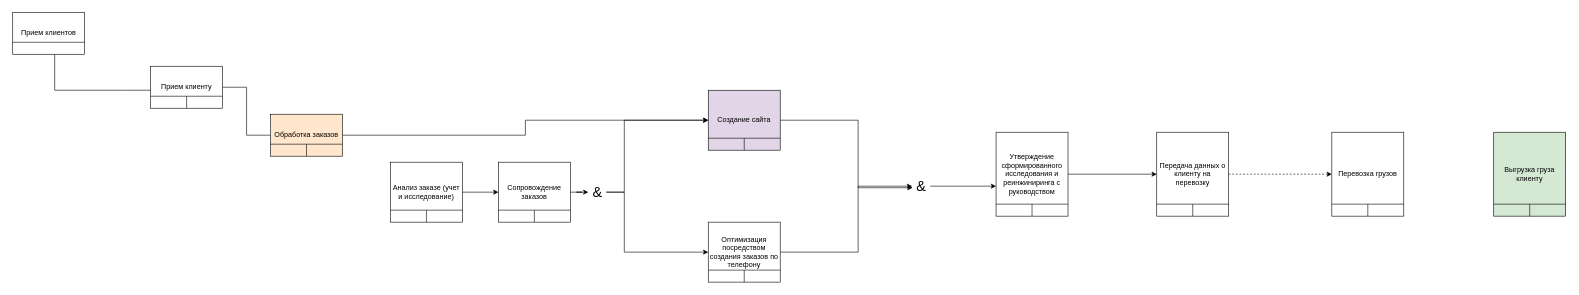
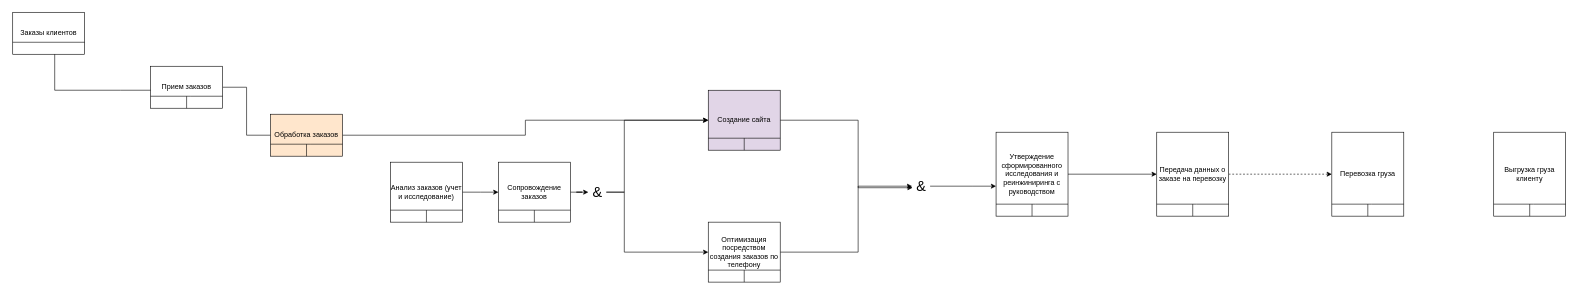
  <mxCell id="0" />
  <mxCell id="1" parent="0" />
- <mxCell id="2" value="Прием клиентов" style="rounded=0;whiteSpace=wrap;html=1;" vertex="1" parent="1"><mxGeometry x="20" y="20" width="120" height="70" as="geometry" /></mxCell>
+ <mxCell id="2" value="Заказы клиентов" style="rounded=0;whiteSpace=wrap;html=1;" vertex="1" parent="1"><mxGeometry x="20" y="20" width="120" height="70" as="geometry" /></mxCell>
  <mxCell id="3" value="" style="endArrow=none;html=1;rounded=0;" edge="1" parent="1"><mxGeometry width="50" height="50" relative="1" as="geometry"><mxPoint x="20" y="70" as="sourcePoint" /><mxPoint x="140" y="70" as="targetPoint" /></mxGeometry></mxCell>
  <mxCell id="4" style="edgeStyle=orthogonalEdgeStyle;rounded=0;orthogonalLoop=1;jettySize=auto;html=1;entryX=0;entryY=0.5;entryDx=0;entryDy=0;endArrow=none;" edge="1" parent="1" source="5" target="10"><mxGeometry relative="1" as="geometry" /></mxCell>
- <mxCell id="5" value="Прием клиенту" style="rounded=0;whiteSpace=wrap;html=1;" vertex="1" parent="1"><mxGeometry x="250" y="110" width="120" height="70" as="geometry" /></mxCell>
+ <mxCell id="5" value="Прием заказов" style="rounded=0;whiteSpace=wrap;html=1;" vertex="1" parent="1"><mxGeometry x="250" y="110" width="120" height="70" as="geometry" /></mxCell>
  <mxCell id="6" value="" style="endArrow=none;html=1;rounded=0;" edge="1" parent="1"><mxGeometry width="50" height="50" relative="1" as="geometry"><mxPoint x="250" y="160" as="sourcePoint" /><mxPoint x="370" y="160" as="targetPoint" /><Array as="points"><mxPoint x="316" y="160" /></Array></mxGeometry></mxCell>
  <mxCell id="7" value="" style="endArrow=none;html=1;rounded=0;" edge="1" parent="1"><mxGeometry width="50" height="50" relative="1" as="geometry"><mxPoint x="310" y="180" as="sourcePoint" /><mxPoint x="310" y="160" as="targetPoint" /></mxGeometry></mxCell>
  <mxCell id="8" value="" style="endArrow=none;html=1;rounded=0;" edge="1" parent="1"><mxGeometry width="50" height="50" relative="1" as="geometry"><mxPoint x="250" y="150" as="sourcePoint" /><mxPoint x="90" y="90" as="targetPoint" /><Array as="points"><mxPoint x="200" y="150" /><mxPoint x="90" y="150" /></Array></mxGeometry></mxCell>
  <mxCell id="9" style="edgeStyle=orthogonalEdgeStyle;rounded=0;orthogonalLoop=1;jettySize=auto;html=1;" edge="1" parent="1" source="10" target="20"><mxGeometry relative="1" as="geometry" /></mxCell>
  <mxCell id="10" value="Обработка заказов" style="rounded=0;whiteSpace=wrap;html=1;fillColor=#ffe6cc;" vertex="1" parent="1"><mxGeometry x="450" y="190" width="120" height="70" as="geometry" /></mxCell>
  <mxCell id="11" value="" style="endArrow=none;html=1;rounded=0;" edge="1" parent="1"><mxGeometry width="50" height="50" relative="1" as="geometry"><mxPoint x="450" y="240" as="sourcePoint" /><mxPoint x="570" y="240" as="targetPoint" /><Array as="points"><mxPoint x="516" y="240" /></Array></mxGeometry></mxCell>
  <mxCell id="12" value="" style="endArrow=none;html=1;rounded=0;" edge="1" parent="1"><mxGeometry width="50" height="50" relative="1" as="geometry"><mxPoint x="510" y="260" as="sourcePoint" /><mxPoint x="510" y="240" as="targetPoint" /></mxGeometry></mxCell>
  <mxCell id="13" style="edgeStyle=orthogonalEdgeStyle;rounded=0;orthogonalLoop=1;jettySize=auto;html=1;entryX=0;entryY=0.5;entryDx=0;entryDy=0;" edge="1" parent="1" source="14"><mxGeometry relative="1" as="geometry"><mxPoint x="830" y="320" as="targetPoint" /></mxGeometry></mxCell>
- <mxCell id="14" value="Анализ заказе (учет и исследование)" style="rounded=0;whiteSpace=wrap;html=1;" vertex="1" parent="1"><mxGeometry x="650" y="270" width="120" height="100" as="geometry" /></mxCell>
+ <mxCell id="14" value="Анализ заказов (учет и исследование)" style="rounded=0;whiteSpace=wrap;html=1;" vertex="1" parent="1"><mxGeometry x="650" y="270" width="120" height="100" as="geometry" /></mxCell>
  <mxCell id="15" value="" style="endArrow=none;html=1;rounded=0;" edge="1" parent="1"><mxGeometry width="50" height="50" relative="1" as="geometry"><mxPoint x="650" y="350" as="sourcePoint" /><mxPoint x="770" y="350" as="targetPoint" /><Array as="points"><mxPoint x="716" y="350" /></Array></mxGeometry></mxCell>
  <mxCell id="16" value="" style="endArrow=none;html=1;rounded=0;" edge="1" parent="1"><mxGeometry width="50" height="50" relative="1" as="geometry"><mxPoint x="710" y="370" as="sourcePoint" /><mxPoint x="710" y="350" as="targetPoint" /></mxGeometry></mxCell>
  <mxCell id="17" style="edgeStyle=orthogonalEdgeStyle;rounded=0;orthogonalLoop=1;jettySize=auto;html=1;" edge="1" parent="1" source="33" target="20"><mxGeometry relative="1" as="geometry"><mxPoint x="1130" y="200" as="targetPoint" /><Array as="points"><mxPoint x="1040" y="320" /><mxPoint x="1040" y="200" /></Array></mxGeometry></mxCell>
  <mxCell id="18" style="edgeStyle=orthogonalEdgeStyle;rounded=0;orthogonalLoop=1;jettySize=auto;html=1;entryX=0;entryY=0.5;entryDx=0;entryDy=0;startArrow=none;" edge="1" parent="1" source="33" target="24"><mxGeometry relative="1" as="geometry"><mxPoint x="1120" y="420" as="targetPoint" /><mxPoint x="950" y="320" as="sourcePoint" /><Array as="points"><mxPoint x="1040" y="320" /><mxPoint x="1040" y="420" /></Array></mxGeometry></mxCell>
  <mxCell id="19" style="edgeStyle=orthogonalEdgeStyle;rounded=0;orthogonalLoop=1;jettySize=auto;html=1;entryX=0.027;entryY=0.63;entryDx=0;entryDy=0;entryPerimeter=0;" edge="1" parent="1" source="20" target="28"><mxGeometry relative="1" as="geometry"><Array as="points"><mxPoint x="1430" y="200" /><mxPoint x="1430" y="313" /></Array></mxGeometry></mxCell>
  <mxCell id="20" value="Создание сайта" style="rounded=0;whiteSpace=wrap;html=1;fillColor=#e1d5e7;" vertex="1" parent="1"><mxGeometry x="1180" y="150" width="120" height="100" as="geometry" /></mxCell>
  <mxCell id="21" value="" style="endArrow=none;html=1;rounded=0;" edge="1" parent="1"><mxGeometry width="50" height="50" relative="1" as="geometry"><mxPoint x="1180" y="230" as="sourcePoint" /><mxPoint x="1300" y="230" as="targetPoint" /><Array as="points"><mxPoint x="1246" y="230" /></Array></mxGeometry></mxCell>
  <mxCell id="22" value="" style="endArrow=none;html=1;rounded=0;" edge="1" parent="1"><mxGeometry width="50" height="50" relative="1" as="geometry"><mxPoint x="1240" y="250" as="sourcePoint" /><mxPoint x="1240" y="230" as="targetPoint" /></mxGeometry></mxCell>
  <mxCell id="23" style="edgeStyle=orthogonalEdgeStyle;rounded=0;orthogonalLoop=1;jettySize=auto;html=1;entryX=0;entryY=0.5;entryDx=0;entryDy=0;entryPerimeter=0;" edge="1" parent="1" source="24" target="28"><mxGeometry relative="1" as="geometry"><Array as="points"><mxPoint x="1430" y="420" /><mxPoint x="1430" y="310" /></Array></mxGeometry></mxCell>
  <mxCell id="24" value="Оптимизация посредством создания заказов по телефону" style="rounded=0;whiteSpace=wrap;html=1;" vertex="1" parent="1"><mxGeometry x="1180" y="370" width="120" height="100" as="geometry" /></mxCell>
  <mxCell id="25" value="" style="endArrow=none;html=1;rounded=0;" edge="1" parent="1"><mxGeometry width="50" height="50" relative="1" as="geometry"><mxPoint x="1180" y="450" as="sourcePoint" /><mxPoint x="1300" y="450" as="targetPoint" /><Array as="points"><mxPoint x="1246" y="450" /></Array></mxGeometry></mxCell>
  <mxCell id="26" value="" style="endArrow=none;html=1;rounded=0;" edge="1" parent="1"><mxGeometry width="50" height="50" relative="1" as="geometry"><mxPoint x="1240" y="470" as="sourcePoint" /><mxPoint x="1240" y="450" as="targetPoint" /></mxGeometry></mxCell>
  <mxCell id="27" style="edgeStyle=orthogonalEdgeStyle;rounded=0;orthogonalLoop=1;jettySize=auto;html=1;" edge="1" parent="1" source="28" target="30"><mxGeometry relative="1" as="geometry"><Array as="points"><mxPoint x="1620" y="310" /><mxPoint x="1620" y="310" /></Array></mxGeometry></mxCell>
  <mxCell id="28" value="&lt;font style=&quot;font-size: 24px;&quot;&gt;&amp;amp;&lt;/font&gt;" style="text;html=1;align=center;verticalAlign=middle;resizable=0;points=[];autosize=1;strokeColor=none;fillColor=none;" vertex="1" parent="1"><mxGeometry x="1520" y="300" width="30" height="20" as="geometry" /></mxCell>
  <mxCell id="29" style="edgeStyle=orthogonalEdgeStyle;rounded=0;orthogonalLoop=1;jettySize=auto;html=1;entryX=0;entryY=0.5;entryDx=0;entryDy=0;" edge="1" parent="1" source="30" target="39"><mxGeometry relative="1" as="geometry" /></mxCell>
  <mxCell id="30" value="Утверждение сформированного исследования и реинжиниринга с руководством" style="rounded=0;whiteSpace=wrap;html=1;" vertex="1" parent="1"><mxGeometry x="1660" y="220" width="120" height="140" as="geometry" /></mxCell>
  <mxCell id="31" value="" style="endArrow=none;html=1;rounded=0;" edge="1" parent="1"><mxGeometry width="50" height="50" relative="1" as="geometry"><mxPoint x="1660" y="340" as="sourcePoint" /><mxPoint x="1780" y="340" as="targetPoint" /><Array as="points"><mxPoint x="1726" y="340" /></Array></mxGeometry></mxCell>
  <mxCell id="32" value="" style="endArrow=none;html=1;rounded=0;" edge="1" parent="1"><mxGeometry width="50" height="50" relative="1" as="geometry"><mxPoint x="1720" y="360" as="sourcePoint" /><mxPoint x="1720" y="340" as="targetPoint" /></mxGeometry></mxCell>
  <mxCell id="33" value="&lt;font style=&quot;font-size: 24px;&quot;&gt;&amp;amp;&lt;/font&gt;" style="text;html=1;align=center;verticalAlign=middle;resizable=0;points=[];autosize=1;strokeColor=none;fillColor=none;" vertex="1" parent="1"><mxGeometry x="980" y="310" width="30" height="20" as="geometry" /></mxCell>
  <mxCell id="34" value="" style="edgeStyle=orthogonalEdgeStyle;rounded=0;orthogonalLoop=1;jettySize=auto;html=1;" edge="1" parent="1" source="35" target="33"><mxGeometry relative="1" as="geometry" /></mxCell>
  <mxCell id="35" value="Сопровождение заказов" style="rounded=0;whiteSpace=wrap;html=1;" vertex="1" parent="1"><mxGeometry x="830" y="270" width="120" height="100" as="geometry" /></mxCell>
  <mxCell id="36" value="" style="endArrow=none;html=1;rounded=0;" edge="1" parent="1"><mxGeometry width="50" height="50" relative="1" as="geometry"><mxPoint x="830" y="350" as="sourcePoint" /><mxPoint x="950" y="350" as="targetPoint" /><Array as="points"><mxPoint x="896" y="350" /></Array></mxGeometry></mxCell>
  <mxCell id="37" value="" style="endArrow=none;html=1;rounded=0;" edge="1" parent="1"><mxGeometry width="50" height="50" relative="1" as="geometry"><mxPoint x="890" y="370" as="sourcePoint" /><mxPoint x="890" y="350" as="targetPoint" /></mxGeometry></mxCell>
  <mxCell id="38" style="edgeStyle=orthogonalEdgeStyle;rounded=0;orthogonalLoop=1;jettySize=auto;html=1;dashed=1;" edge="1" parent="1" source="39" target="42"><mxGeometry relative="1" as="geometry" /></mxCell>
- <mxCell id="39" value="Передача данных о клиенту на перевозку" style="rounded=0;whiteSpace=wrap;html=1;" vertex="1" parent="1"><mxGeometry x="1928" y="220" width="120" height="140" as="geometry" /></mxCell>
+ <mxCell id="39" value="Передача данных о заказе на перевозку" style="rounded=0;whiteSpace=wrap;html=1;" vertex="1" parent="1"><mxGeometry x="1928" y="220" width="120" height="140" as="geometry" /></mxCell>
  <mxCell id="40" value="" style="endArrow=none;html=1;rounded=0;" edge="1" parent="1"><mxGeometry width="50" height="50" relative="1" as="geometry"><mxPoint x="1928" y="340" as="sourcePoint" /><mxPoint x="2048" y="340" as="targetPoint" /><Array as="points"><mxPoint x="1994" y="340" /></Array></mxGeometry></mxCell>
  <mxCell id="41" value="" style="endArrow=none;html=1;rounded=0;" edge="1" parent="1"><mxGeometry width="50" height="50" relative="1" as="geometry"><mxPoint x="1988" y="360" as="sourcePoint" /><mxPoint x="1988" y="340" as="targetPoint" /></mxGeometry></mxCell>
- <mxCell id="42" value="Перевозка грузов" style="rounded=0;whiteSpace=wrap;html=1;" vertex="1" parent="1"><mxGeometry x="2220" y="220" width="120" height="140" as="geometry" /></mxCell>
+ <mxCell id="42" value="Перевозка груза" style="rounded=0;whiteSpace=wrap;html=1;" vertex="1" parent="1"><mxGeometry x="2220" y="220" width="120" height="140" as="geometry" /></mxCell>
  <mxCell id="43" value="" style="endArrow=none;html=1;rounded=0;" edge="1" parent="1"><mxGeometry width="50" height="50" relative="1" as="geometry"><mxPoint x="2220" y="340" as="sourcePoint" /><mxPoint x="2340" y="340" as="targetPoint" /><Array as="points"><mxPoint x="2286" y="340" /></Array></mxGeometry></mxCell>
  <mxCell id="44" value="" style="endArrow=none;html=1;rounded=0;" edge="1" parent="1"><mxGeometry width="50" height="50" relative="1" as="geometry"><mxPoint x="2280" y="360" as="sourcePoint" /><mxPoint x="2280" y="340" as="targetPoint" /></mxGeometry></mxCell>
- <mxCell id="45" value="Выгрузка груза клиенту" style="rounded=0;whiteSpace=wrap;html=1;fillColor=#d5e8d4;" vertex="1" parent="1"><mxGeometry x="2490" y="220" width="120" height="140" as="geometry" /></mxCell>
+ <mxCell id="45" value="Выгрузка груза клиенту" style="rounded=0;whiteSpace=wrap;html=1;" vertex="1" parent="1"><mxGeometry x="2490" y="220" width="120" height="140" as="geometry" /></mxCell>
  <mxCell id="46" value="" style="endArrow=none;html=1;rounded=0;" edge="1" parent="1"><mxGeometry width="50" height="50" relative="1" as="geometry"><mxPoint x="2490" y="340" as="sourcePoint" /><mxPoint x="2610" y="340" as="targetPoint" /><Array as="points"><mxPoint x="2556" y="340" /></Array></mxGeometry></mxCell>
  <mxCell id="47" value="" style="endArrow=none;html=1;rounded=0;" edge="1" parent="1"><mxGeometry width="50" height="50" relative="1" as="geometry"><mxPoint x="2550" y="360" as="sourcePoint" /><mxPoint x="2550" y="340" as="targetPoint" /></mxGeometry></mxCell>
